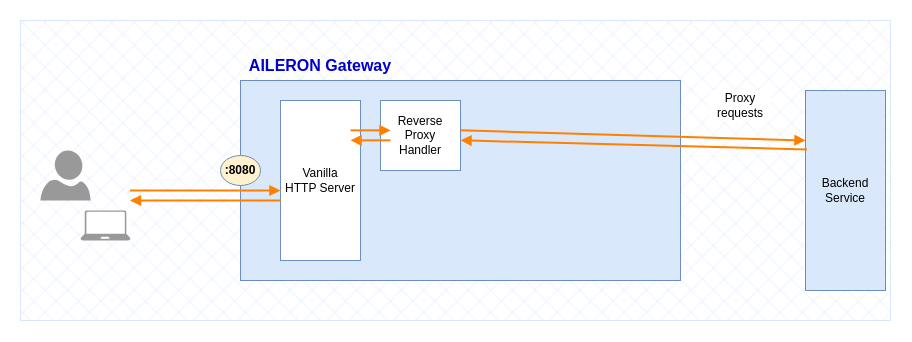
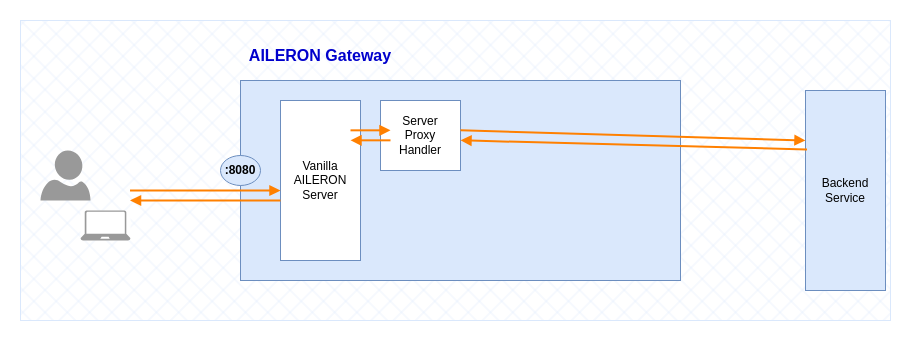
  <mxCell id="0" />
  <mxCell id="1" parent="0" />
  <mxCell id="2" value="" style="rounded=0;whiteSpace=wrap;html=1;fillColor=#dae8fc;strokeWidth=1;strokeColor=#DAE8FC;shadow=0;glass=0;fillStyle=cross-hatch;" parent="1" vertex="1"><mxGeometry x="20" y="20" width="870" height="300" as="geometry" /></mxCell>
  <mxCell id="3" value="" style="verticalLabelPosition=bottom;html=1;verticalAlign=top;align=center;strokeColor=none;fillColor=#999999;shape=mxgraph.azure.user;" parent="1" vertex="1"><mxGeometry x="40" y="150" width="50" height="50" as="geometry" /></mxCell>
  <mxCell id="4" value="" style="rounded=0;whiteSpace=wrap;html=1;fillColor=#dae8fc;strokeColor=#6c8ebf;" parent="1" vertex="1"><mxGeometry x="240" y="80" width="440" height="200" as="geometry" /></mxCell>
- <mxCell id="5" value="AILERON Gateway" style="text;html=1;align=center;verticalAlign=middle;whiteSpace=wrap;rounded=0;fontSize=16;fillColor=none;strokeColor=none;fontColor=#0000CC;fontStyle=1" parent="1" vertex="1"><mxGeometry x="240" y="50" width="160" height="30" as="geometry" /></mxCell>
- <mxCell id="6" value="&lt;div&gt;Vanilla&lt;/div&gt;HTTP Server" style="rounded=0;whiteSpace=wrap;html=1;fillColor=default;strokeColor=#6c8ebf;" parent="1" vertex="1"><mxGeometry x="280" y="100" width="80" height="160" as="geometry" /></mxCell>
- <mxCell id="7" value="Reverse&lt;div&gt;Proxy&lt;/div&gt;&lt;div&gt;Handler&lt;/div&gt;" style="rounded=0;whiteSpace=wrap;html=1;fillColor=default;strokeColor=#6c8ebf;" parent="1" vertex="1"><mxGeometry x="380" y="100" width="80" height="70" as="geometry" /></mxCell>
+ <mxCell id="5" value="AILERON Gateway" style="text;html=1;align=center;verticalAlign=middle;whiteSpace=wrap;rounded=0;fontSize=16;fillColor=none;strokeColor=none;fontColor=#0000CC;fontStyle=1" parent="1" vertex="1"><mxGeometry x="240" y="40" width="160" height="30" as="geometry" /></mxCell>
+ <mxCell id="6" value="&lt;div&gt;Vanilla&lt;/div&gt;AILERON Server" style="rounded=0;whiteSpace=wrap;html=1;fillColor=default;strokeColor=#6c8ebf;" parent="1" vertex="1"><mxGeometry x="280" y="100" width="80" height="160" as="geometry" /></mxCell>
+ <mxCell id="7" value="Server&lt;div&gt;Proxy&lt;/div&gt;&lt;div&gt;Handler&lt;/div&gt;" style="rounded=0;whiteSpace=wrap;html=1;fillColor=default;strokeColor=#6c8ebf;" parent="1" vertex="1"><mxGeometry x="380" y="100" width="80" height="70" as="geometry" /></mxCell>
  <mxCell id="8" value="" style="group" parent="1" vertex="1" connectable="0"><mxGeometry x="80" y="210" width="50" height="30" as="geometry" /></mxCell>
  <mxCell id="9" value="" style="rounded=0;whiteSpace=wrap;html=1;strokeColor=none;" parent="8" vertex="1"><mxGeometry width="50" height="30" as="geometry" /></mxCell>
  <mxCell id="10" value="" style="verticalLabelPosition=bottom;html=1;verticalAlign=top;align=center;strokeColor=none;fillColor=#999999;shape=mxgraph.azure.laptop;pointerEvents=1;" parent="8" vertex="1"><mxGeometry width="50" height="30" as="geometry" /></mxCell>
  <mxCell id="11" value="" style="endArrow=block;html=1;endFill=1;exitX=0.138;exitY=0.567;exitDx=0;exitDy=0;exitPerimeter=0;entryX=0.006;entryY=0.56;entryDx=0;entryDy=0;entryPerimeter=0;fillColor=#ffcd28;gradientColor=#ffa500;strokeColor=#FF8000;strokeWidth=2;" parent="1" edge="1"><mxGeometry width="50" height="50" relative="1" as="geometry"><mxPoint x="129.52" y="190" as="sourcePoint" /><mxPoint x="280" y="190" as="targetPoint" /></mxGeometry></mxCell>
  <mxCell id="12" value="" style="endArrow=block;html=1;endFill=1;exitX=0.138;exitY=0.567;exitDx=0;exitDy=0;exitPerimeter=0;entryX=0.006;entryY=0.56;entryDx=0;entryDy=0;entryPerimeter=0;fillColor=#ffcd28;gradientColor=#ffa500;strokeColor=#FF8000;strokeWidth=2;" parent="1" edge="1"><mxGeometry width="50" height="50" relative="1" as="geometry"><mxPoint x="280" y="200" as="sourcePoint" /><mxPoint x="129.52" y="200" as="targetPoint" /></mxGeometry></mxCell>
  <mxCell id="13" value="" style="endArrow=block;html=1;endFill=1;entryX=0.006;entryY=0.56;entryDx=0;entryDy=0;entryPerimeter=0;fillColor=#ffcd28;gradientColor=#ffa500;strokeColor=#FF8000;strokeWidth=2;" parent="1" edge="1"><mxGeometry width="50" height="50" relative="1" as="geometry"><mxPoint x="390" y="139.83" as="sourcePoint" /><mxPoint x="350" y="139.83" as="targetPoint" /></mxGeometry></mxCell>
  <mxCell id="14" value="" style="endArrow=block;html=1;endFill=1;exitX=0.138;exitY=0.567;exitDx=0;exitDy=0;exitPerimeter=0;fillColor=#ffcd28;gradientColor=#ffa500;strokeColor=#FF8000;strokeWidth=2;" parent="1" edge="1"><mxGeometry width="50" height="50" relative="1" as="geometry"><mxPoint x="350" y="129.83" as="sourcePoint" /><mxPoint x="390" y="129.83" as="targetPoint" /></mxGeometry></mxCell>
- <mxCell id="15" value=":8080" style="ellipse;whiteSpace=wrap;html=1;fontStyle=1;fillColor=#fff2cc;strokeColor=#6c8ebf;" parent="1" vertex="1"><mxGeometry x="220" y="155" width="40" height="30" as="geometry" /></mxCell>
+ <mxCell id="15" value=":8080" style="ellipse;whiteSpace=wrap;html=1;fontStyle=1;fillColor=#dae8fc;strokeColor=#6c8ebf;" parent="1" vertex="1"><mxGeometry x="220" y="155" width="40" height="30" as="geometry" /></mxCell>
  <mxCell id="16" value="Backend&lt;div&gt;Service&lt;/div&gt;" style="rounded=0;whiteSpace=wrap;html=1;fillColor=#dae8fc;strokeColor=#6c8ebf;" vertex="1" parent="1"><mxGeometry x="805" y="90" width="80" height="200" as="geometry" /></mxCell>
  <mxCell id="17" value="" style="endArrow=block;html=1;endFill=1;exitX=0.138;exitY=0.567;exitDx=0;exitDy=0;exitPerimeter=0;entryX=0;entryY=0.25;entryDx=0;entryDy=0;fillColor=#ffcd28;gradientColor=#ffa500;strokeColor=#FF8000;strokeWidth=2;" edge="1" parent="1" target="16"><mxGeometry width="50" height="50" relative="1" as="geometry"><mxPoint x="460" y="129.83" as="sourcePoint" /><mxPoint x="610.48" y="129.83" as="targetPoint" /></mxGeometry></mxCell>
  <mxCell id="18" value="" style="endArrow=block;html=1;endFill=1;exitX=0.019;exitY=0.295;exitDx=0;exitDy=0;exitPerimeter=0;entryX=0.006;entryY=0.56;entryDx=0;entryDy=0;entryPerimeter=0;fillColor=#ffcd28;gradientColor=#ffa500;strokeColor=#FF8000;strokeWidth=2;" edge="1" parent="1" source="16"><mxGeometry width="50" height="50" relative="1" as="geometry"><mxPoint x="610.48" y="139.83" as="sourcePoint" /><mxPoint x="460" y="139.83" as="targetPoint" /></mxGeometry></mxCell>
- <mxCell id="19" value="Proxy&lt;div&gt;requests&lt;/div&gt;" style="text;html=1;align=center;verticalAlign=middle;whiteSpace=wrap;rounded=0;fillColor=default;" vertex="1" parent="1"><mxGeometry x="710" y="90" width="60" height="30" as="geometry" /></mxCell>
